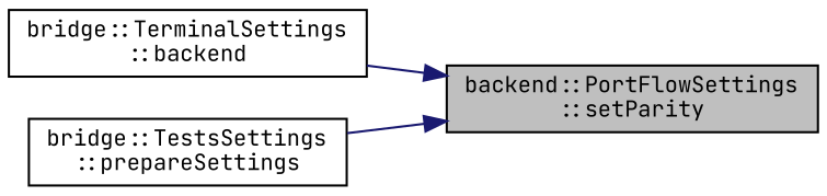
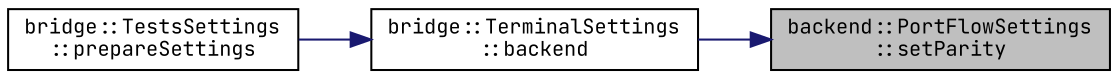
  digraph {
    rankdir=RL
    node [color=black fillcolor=white fontname="JetBrains Mono" fontsize=10 shape=record style=filled]
    edge [color=midnightblue dir=back fontname="JetBrains Mono" fontsize=10 labelfontname="JetBrains Mono" labelfontsize=10 style=solid]
    n1 [fillcolor=grey75 fontcolor=black height=0.2 label="backend::PortFlowSettings\l::setParity" width=0.4]
    n2 [height=0.2 label="bridge::TerminalSettings\l::backend" width=0.4]
    n3 [height=0.2 label="bridge::TestsSettings\l::prepareSettings" width=0.4]
    n1 -> n2
-   n1 -> n3
+   n2 -> n3
  }
